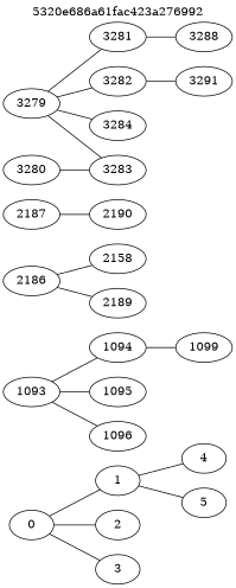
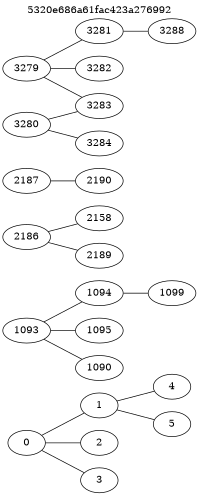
  strict graph {
    label="5320e686a61fac423a276992"
    labelloc=t
    rankdir=LR
    0
    1
    2
    3
    4
    5
    1093
    1094
    1095
-   1096
+   1096 [label=1090]
    1099
    n12 [label=2158]
    2186
    2189
    2187
    2190
    3279
    3281
    3282
    3283
    3280
    3284
    3288
-   3291
    0 -- 1
    0 -- 2
    0 -- 3
    1 -- 4
    1 -- 5
    1093 -- 1094
    1093 -- 1095
    1093 -- 1096
    1094 -- 1099
    2186 -- n12
    2186 -- 2189
    2187 -- 2190
    3279 -- 3281
    3279 -- 3282
    3279 -- 3283
    3281 -- 3288
-   3282 -- 3291
    3280 -- 3283
-   3279 -- 3284
+   3280 -- 3284
  }
